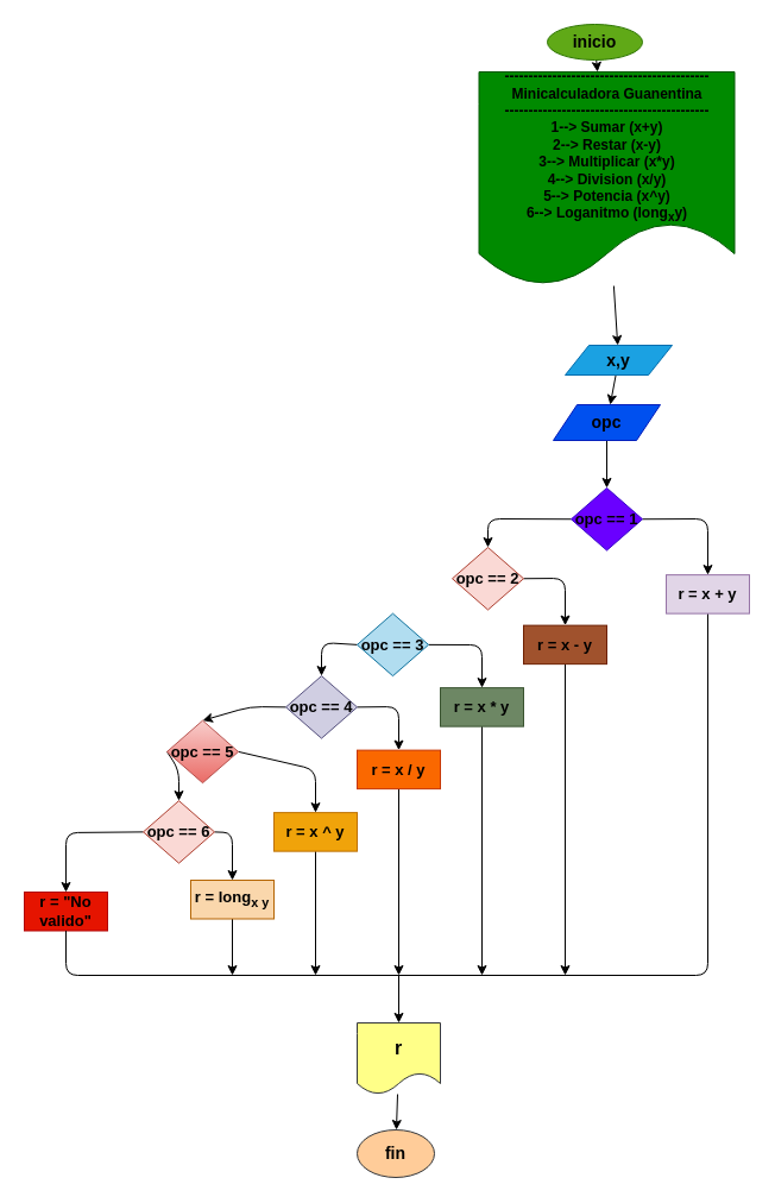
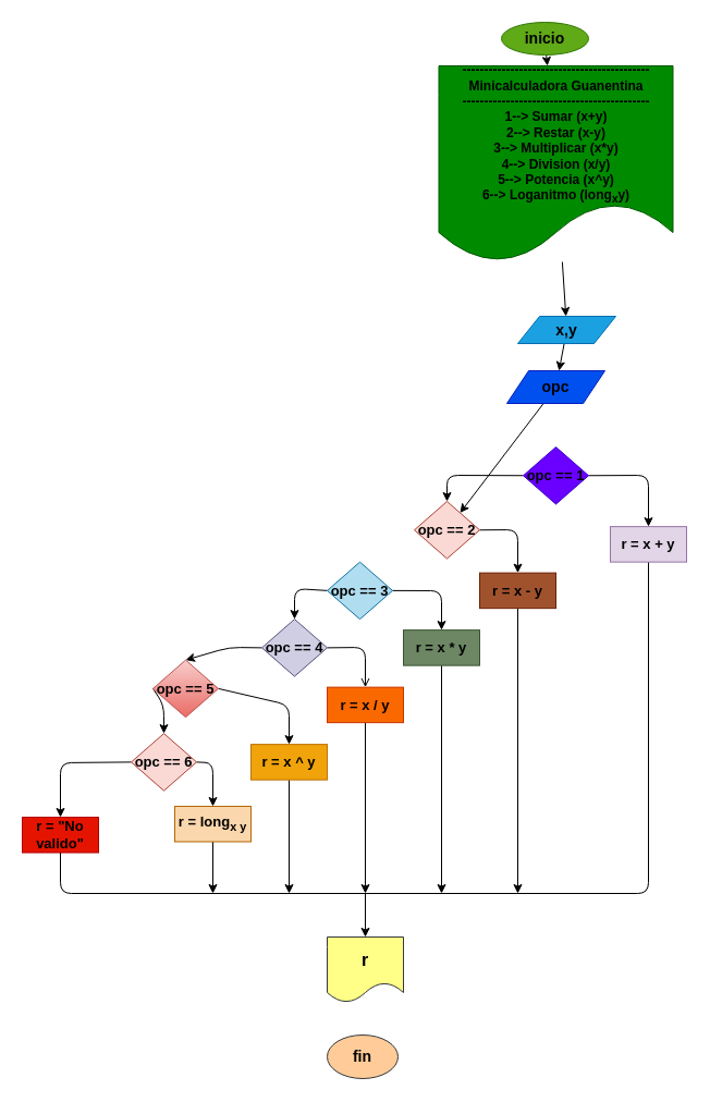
  <mxCell id="0" />
  <mxCell id="1" parent="0" />
  <mxCell id="2" value="" style="edgeStyle=none;html=1;" parent="1" source="3" target="5" edge="1"><mxGeometry relative="1" as="geometry" /></mxCell>
  <mxCell id="3" value="&lt;font size=&quot;1&quot; color=&quot;#000000&quot;&gt;&lt;b style=&quot;font-size: 14px;&quot;&gt;inicio&lt;/b&gt;&lt;/font&gt;" style="ellipse;whiteSpace=wrap;html=1;fillColor=#60a917;fontColor=#ffffff;strokeColor=#2D7600;" parent="1" vertex="1"><mxGeometry x="460" y="20" width="80" height="30" as="geometry" /></mxCell>
  <mxCell id="4" value="" style="edgeStyle=none;html=1;" parent="1" source="5" target="7" edge="1"><mxGeometry relative="1" as="geometry" /></mxCell>
  <mxCell id="5" value="&lt;b style=&quot;&quot;&gt;&lt;font style=&quot;font-size: 12px;&quot; color=&quot;#000000&quot;&gt;-------------------------------------------&lt;br&gt;Minicalculadora Guanentina&lt;br&gt;-------------------------------------------&lt;br&gt;1--&amp;gt; Sumar (x+y)&lt;br&gt;2--&amp;gt; Restar (x-y)&lt;br&gt;3--&amp;gt; Multiplicar (x*y)&lt;br&gt;4--&amp;gt; Division (x/y)&lt;br&gt;5--&amp;gt; Potencia (x^y)&lt;br&gt;6--&amp;gt; Loganitmo (long&lt;sub&gt;x&lt;/sub&gt;y)&lt;/font&gt;&lt;/b&gt;" style="shape=document;whiteSpace=wrap;html=1;boundedLbl=1;fillColor=#008a00;fontColor=#ffffff;strokeColor=#005700;" parent="1" vertex="1"><mxGeometry x="402.5" y="60" width="215" height="180" as="geometry" /></mxCell>
  <mxCell id="6" value="" style="edgeStyle=none;html=1;" parent="1" source="7" target="9" edge="1"><mxGeometry relative="1" as="geometry" /></mxCell>
  <mxCell id="7" value="&lt;b&gt;&lt;font color=&quot;#000000&quot; style=&quot;font-size: 14px;&quot;&gt;x,y&lt;/font&gt;&lt;/b&gt;" style="shape=parallelogram;perimeter=parallelogramPerimeter;whiteSpace=wrap;html=1;fixedSize=1;fillColor=#1ba1e2;fontColor=#ffffff;strokeColor=#006EAF;" parent="1" vertex="1"><mxGeometry x="475" y="290" width="90" height="25" as="geometry" /></mxCell>
- <mxCell id="8" value="" style="edgeStyle=none;html=1;" parent="1" source="9" target="12" edge="1"><mxGeometry relative="1" as="geometry" /></mxCell>
+ <mxCell id="8" value="" style="edgeStyle=none;html=1;" parent="1" source="9" target="16" edge="1"><mxGeometry relative="1" as="geometry" /></mxCell>
  <mxCell id="9" value="&lt;b&gt;&lt;font color=&quot;#000000&quot; style=&quot;font-size: 14px;&quot;&gt;opc&lt;/font&gt;&lt;/b&gt;" style="shape=parallelogram;perimeter=parallelogramPerimeter;whiteSpace=wrap;html=1;fixedSize=1;fillColor=#0050ef;fontColor=#ffffff;strokeColor=#001DBC;" parent="1" vertex="1"><mxGeometry x="465" y="340" width="90" height="30" as="geometry" /></mxCell>
  <mxCell id="10" style="edgeStyle=none;html=1;exitX=0;exitY=0.5;exitDx=0;exitDy=0;entryX=0.5;entryY=0;entryDx=0;entryDy=0;" edge="1" parent="1" source="12" target="16"><mxGeometry relative="1" as="geometry"><Array as="points"><mxPoint x="410" y="436" /></Array></mxGeometry></mxCell>
  <mxCell id="11" style="edgeStyle=none;html=1;exitX=1;exitY=0.5;exitDx=0;exitDy=0;entryX=0.5;entryY=0;entryDx=0;entryDy=0;" edge="1" parent="1" source="12" target="43"><mxGeometry relative="1" as="geometry"><mxPoint x="600" y="462.5" as="targetPoint" /><Array as="points"><mxPoint x="595" y="436" /></Array></mxGeometry></mxCell>
  <mxCell id="12" value="&lt;b&gt;&lt;font color=&quot;#000000&quot; style=&quot;font-size: 13px;&quot;&gt;opc == 1&lt;/font&gt;&lt;/b&gt;" style="rhombus;whiteSpace=wrap;html=1;fillColor=#6a00ff;fontColor=#ffffff;strokeColor=#3700CC;" parent="1" vertex="1"><mxGeometry x="480" y="410" width="60" height="52.5" as="geometry" /></mxCell>
  <mxCell id="13" style="edgeStyle=none;html=1;exitX=0.5;exitY=1;exitDx=0;exitDy=0;" edge="1" parent="1" source="14"><mxGeometry relative="1" as="geometry"><mxPoint x="475" y="820" as="targetPoint" /></mxGeometry></mxCell>
  <mxCell id="14" value="&lt;b&gt;&lt;font color=&quot;#000000&quot; style=&quot;font-size: 13px;&quot;&gt;r = x - y&lt;/font&gt;&lt;/b&gt;" style="rounded=0;whiteSpace=wrap;html=1;fillColor=#a0522d;fontColor=#ffffff;strokeColor=#6D1F00;" parent="1" vertex="1"><mxGeometry x="440" y="525.63" width="70" height="32.5" as="geometry" /></mxCell>
  <mxCell id="15" style="edgeStyle=none;html=1;exitX=1;exitY=0.5;exitDx=0;exitDy=0;entryX=0.5;entryY=0;entryDx=0;entryDy=0;" edge="1" parent="1" source="16" target="14"><mxGeometry relative="1" as="geometry"><Array as="points"><mxPoint x="475" y="486" /></Array></mxGeometry></mxCell>
  <mxCell id="16" value="&lt;b&gt;&lt;font color=&quot;#000000&quot; style=&quot;font-size: 13px;&quot;&gt;opc == 2&lt;/font&gt;&lt;/b&gt;" style="rhombus;whiteSpace=wrap;html=1;fillColor=#fad9d5;strokeColor=#ae4132;" parent="1" vertex="1"><mxGeometry x="380" y="460" width="60" height="52.5" as="geometry" /></mxCell>
  <mxCell id="17" style="edgeStyle=none;html=1;exitX=0;exitY=0.5;exitDx=0;exitDy=0;entryX=0.5;entryY=0;entryDx=0;entryDy=0;" edge="1" parent="1" source="19" target="22"><mxGeometry relative="1" as="geometry"><Array as="points"><mxPoint x="270" y="540" /></Array></mxGeometry></mxCell>
  <mxCell id="18" style="edgeStyle=none;html=1;exitX=1;exitY=0.5;exitDx=0;exitDy=0;entryX=0.5;entryY=0;entryDx=0;entryDy=0;" edge="1" parent="1" source="19" target="30"><mxGeometry relative="1" as="geometry"><Array as="points"><mxPoint x="405" y="542" /></Array></mxGeometry></mxCell>
  <mxCell id="19" value="&lt;b&gt;&lt;font color=&quot;#000000&quot; style=&quot;font-size: 13px;&quot;&gt;opc == 3&lt;/font&gt;&lt;/b&gt;" style="rhombus;whiteSpace=wrap;html=1;fillColor=#b1ddf0;strokeColor=#10739e;" vertex="1" parent="1"><mxGeometry x="300" y="515.63" width="60" height="52.5" as="geometry" /></mxCell>
  <mxCell id="20" style="edgeStyle=none;html=1;exitX=0;exitY=0.5;exitDx=0;exitDy=0;entryX=0.5;entryY=0;entryDx=0;entryDy=0;" edge="1" parent="1" source="22" target="25"><mxGeometry relative="1" as="geometry"><Array as="points"><mxPoint x="210" y="594" /></Array></mxGeometry></mxCell>
- <mxCell id="21" style="edgeStyle=none;html=1;exitX=1;exitY=0.5;exitDx=0;exitDy=0;entryX=0.5;entryY=0;entryDx=0;entryDy=0;" edge="1" parent="1" source="22" target="32"><mxGeometry relative="1" as="geometry"><Array as="points"><mxPoint x="335" y="594" /></Array></mxGeometry></mxCell>
+ <mxCell id="21" style="edgeStyle=none;html=1;exitX=1;exitY=0.5;exitDx=0;exitDy=0;entryX=0.5;entryY=0;entryDx=0;entryDy=0;endArrow=open;" edge="1" parent="1" source="22" target="32"><mxGeometry relative="1" as="geometry"><Array as="points"><mxPoint x="335" y="594" /></Array></mxGeometry></mxCell>
  <mxCell id="22" value="&lt;b&gt;&lt;font color=&quot;#000000&quot; style=&quot;font-size: 13px;&quot;&gt;opc == 4&lt;/font&gt;&lt;/b&gt;" style="rhombus;whiteSpace=wrap;html=1;fillColor=#d0cee2;strokeColor=#56517e;" vertex="1" parent="1"><mxGeometry x="240" y="568.13" width="60" height="52.5" as="geometry" /></mxCell>
  <mxCell id="23" style="edgeStyle=none;html=1;exitX=0;exitY=0.5;exitDx=0;exitDy=0;entryX=0.5;entryY=0;entryDx=0;entryDy=0;" edge="1" parent="1" source="25" target="28"><mxGeometry relative="1" as="geometry"><Array as="points"><mxPoint x="150" y="647" /></Array></mxGeometry></mxCell>
  <mxCell id="24" style="edgeStyle=none;html=1;exitX=1;exitY=0.5;exitDx=0;exitDy=0;entryX=0.5;entryY=0;entryDx=0;entryDy=0;" edge="1" parent="1" source="25" target="34"><mxGeometry relative="1" as="geometry"><Array as="points"><mxPoint x="265" y="647" /></Array></mxGeometry></mxCell>
  <mxCell id="25" value="&lt;b&gt;&lt;font color=&quot;#000000&quot; style=&quot;font-size: 13px;&quot;&gt;opc == 5&lt;/font&gt;&lt;/b&gt;" style="rhombus;whiteSpace=wrap;html=1;fillColor=#f8cecc;strokeColor=#b85450;gradientColor=#ea6b66;" vertex="1" parent="1"><mxGeometry x="140" y="605.63" width="60" height="52.5" as="geometry" /></mxCell>
  <mxCell id="26" style="edgeStyle=none;html=1;exitX=1;exitY=0.5;exitDx=0;exitDy=0;entryX=0.5;entryY=0;entryDx=0;entryDy=0;" edge="1" parent="1" source="28" target="36"><mxGeometry relative="1" as="geometry"><Array as="points"><mxPoint x="195" y="700" /></Array></mxGeometry></mxCell>
  <mxCell id="27" style="edgeStyle=none;html=1;exitX=0;exitY=0.5;exitDx=0;exitDy=0;entryX=0.5;entryY=0;entryDx=0;entryDy=0;" edge="1" parent="1" source="28" target="37"><mxGeometry relative="1" as="geometry"><Array as="points"><mxPoint x="55" y="700" /></Array></mxGeometry></mxCell>
  <mxCell id="28" value="&lt;b&gt;&lt;font color=&quot;#000000&quot; style=&quot;font-size: 13px;&quot;&gt;opc == 6&lt;/font&gt;&lt;/b&gt;" style="rhombus;whiteSpace=wrap;html=1;fillColor=#fad9d5;strokeColor=#ae4132;" vertex="1" parent="1"><mxGeometry x="120" y="673.13" width="60" height="52.5" as="geometry" /></mxCell>
  <mxCell id="29" style="edgeStyle=none;html=1;exitX=0.5;exitY=1;exitDx=0;exitDy=0;" edge="1" parent="1" source="30"><mxGeometry relative="1" as="geometry"><mxPoint x="405" y="820" as="targetPoint" /></mxGeometry></mxCell>
  <mxCell id="30" value="&lt;b&gt;&lt;font color=&quot;#000000&quot; style=&quot;font-size: 13px;&quot;&gt;r = x * y&lt;/font&gt;&lt;/b&gt;" style="rounded=0;whiteSpace=wrap;html=1;fillColor=#6d8764;fontColor=#ffffff;strokeColor=#3A5431;" vertex="1" parent="1"><mxGeometry x="370" y="578.13" width="70" height="32.5" as="geometry" /></mxCell>
  <mxCell id="31" style="edgeStyle=none;html=1;exitX=0.5;exitY=1;exitDx=0;exitDy=0;" edge="1" parent="1" source="32"><mxGeometry relative="1" as="geometry"><mxPoint x="335" y="820" as="targetPoint" /></mxGeometry></mxCell>
  <mxCell id="32" value="&lt;b&gt;&lt;font style=&quot;font-size: 13px;&quot;&gt;r = x / y&lt;/font&gt;&lt;/b&gt;" style="rounded=0;whiteSpace=wrap;html=1;fillColor=#fa6800;fontColor=#000000;strokeColor=#C73500;" vertex="1" parent="1"><mxGeometry x="300" y="630.63" width="70" height="32.5" as="geometry" /></mxCell>
  <mxCell id="33" style="edgeStyle=none;html=1;exitX=0.5;exitY=1;exitDx=0;exitDy=0;" edge="1" parent="1" source="34"><mxGeometry relative="1" as="geometry"><mxPoint x="265" y="820" as="targetPoint" /></mxGeometry></mxCell>
  <mxCell id="34" value="&lt;b&gt;&lt;font style=&quot;font-size: 13px;&quot;&gt;r = x ^ y&lt;/font&gt;&lt;/b&gt;" style="rounded=0;whiteSpace=wrap;html=1;fillColor=#f0a30a;fontColor=#000000;strokeColor=#BD7000;" vertex="1" parent="1"><mxGeometry x="230" y="683.13" width="70" height="32.5" as="geometry" /></mxCell>
  <mxCell id="35" style="edgeStyle=none;html=1;exitX=0.5;exitY=1;exitDx=0;exitDy=0;" edge="1" parent="1" source="36"><mxGeometry relative="1" as="geometry"><mxPoint x="195" y="820" as="targetPoint" /></mxGeometry></mxCell>
  <mxCell id="36" value="&lt;b style=&quot;font-size: 13px;&quot;&gt;&lt;font color=&quot;#000000&quot;&gt;r = long&lt;sub&gt;x y&lt;/sub&gt;&lt;/font&gt;&lt;/b&gt;" style="rounded=0;whiteSpace=wrap;html=1;fillColor=#fad7ac;strokeColor=#b46504;" vertex="1" parent="1"><mxGeometry x="160" y="740" width="70" height="32.5" as="geometry" /></mxCell>
  <mxCell id="37" value="&lt;b&gt;&lt;font color=&quot;#000000&quot; style=&quot;font-size: 13px;&quot;&gt;r = &quot;No valido&quot;&lt;/font&gt;&lt;/b&gt;" style="rounded=0;whiteSpace=wrap;html=1;fillColor=#e51400;fontColor=#ffffff;strokeColor=#B20000;" vertex="1" parent="1"><mxGeometry x="20" y="750" width="70" height="32.5" as="geometry" /></mxCell>
- <mxCell id="38" value="" style="edgeStyle=none;html=1;" edge="1" parent="1" source="39" target="41"><mxGeometry relative="1" as="geometry" /></mxCell>
  <mxCell id="39" value="&lt;b&gt;&lt;font color=&quot;#000000&quot; style=&quot;font-size: 16px;&quot;&gt;r&lt;/font&gt;&lt;/b&gt;" style="shape=document;whiteSpace=wrap;html=1;boundedLbl=1;fillColor=#ffff88;strokeColor=#36393d;" vertex="1" parent="1"><mxGeometry x="300" y="860" width="70" height="60" as="geometry" /></mxCell>
  <mxCell id="40" value="" style="endArrow=classic;html=1;entryX=0.5;entryY=0;entryDx=0;entryDy=0;" edge="1" parent="1" target="39"><mxGeometry width="50" height="50" relative="1" as="geometry"><mxPoint x="335" y="820" as="sourcePoint" /><mxPoint x="500" y="660" as="targetPoint" /></mxGeometry></mxCell>
  <mxCell id="41" value="&lt;b&gt;&lt;font color=&quot;#000000&quot; style=&quot;font-size: 14px;&quot;&gt;fin&lt;/font&gt;&lt;/b&gt;" style="ellipse;whiteSpace=wrap;html=1;fillColor=#ffcc99;strokeColor=#36393d;" vertex="1" parent="1"><mxGeometry x="300" y="950" width="65" height="40" as="geometry" /></mxCell>
  <mxCell id="42" value="" style="endArrow=none;html=1;exitX=0.5;exitY=1;exitDx=0;exitDy=0;entryX=0.5;entryY=1;entryDx=0;entryDy=0;" edge="1" parent="1" source="37" target="43"><mxGeometry width="50" height="50" relative="1" as="geometry"><mxPoint x="55" y="782.5" as="sourcePoint" /><mxPoint x="600" y="490" as="targetPoint" /><Array as="points"><mxPoint x="55" y="820" /><mxPoint x="595" y="820" /></Array></mxGeometry></mxCell>
  <mxCell id="43" value="&lt;font color=&quot;#000000&quot; style=&quot;font-size: 13px;&quot;&gt;&lt;b&gt;r = x + y&lt;/b&gt;&lt;/font&gt;" style="rounded=0;whiteSpace=wrap;html=1;fillColor=#e1d5e7;strokeColor=#9673a6;" vertex="1" parent="1"><mxGeometry x="560" y="483.13" width="70" height="32.5" as="geometry" /></mxCell>
